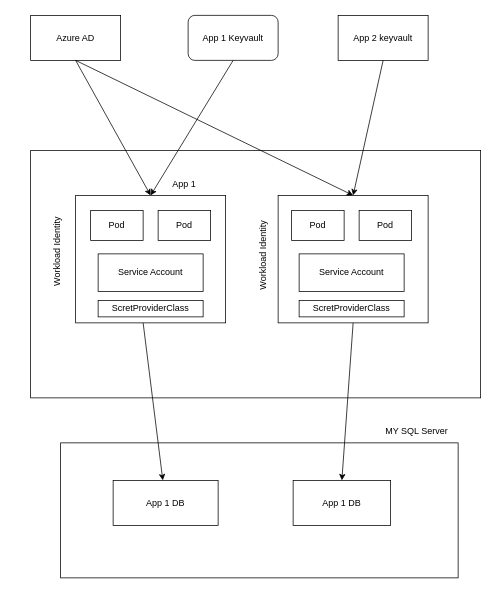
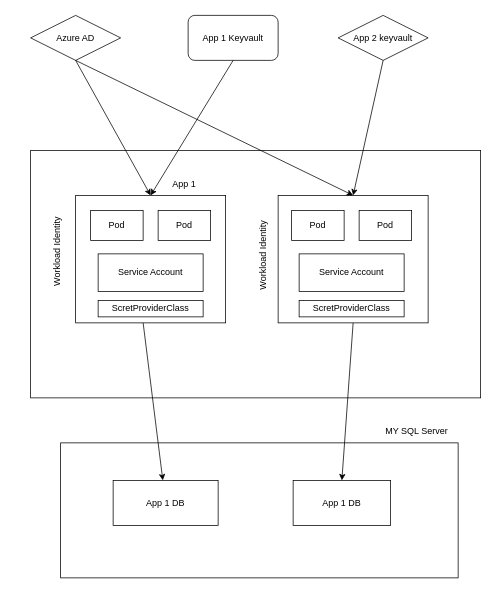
  <mxCell id="0" />
  <mxCell id="1" parent="0" />
  <mxCell id="2" value="" style="rounded=0;whiteSpace=wrap;html=1;" vertex="1" parent="1"><mxGeometry x="40" y="200" width="600" height="330" as="geometry" /></mxCell>
  <mxCell id="3" value="" style="rounded=0;whiteSpace=wrap;html=1;" vertex="1" parent="1"><mxGeometry x="100" y="260" width="200" height="170" as="geometry" /></mxCell>
  <mxCell id="4" value="" style="rounded=0;whiteSpace=wrap;html=1;" vertex="1" parent="1"><mxGeometry x="370" y="260" width="200" height="170" as="geometry" /></mxCell>
  <mxCell id="5" value="App 1" style="text;html=1;strokeColor=none;fillColor=none;align=center;verticalAlign=middle;whiteSpace=wrap;rounded=0;" vertex="1" parent="1"><mxGeometry x="200" y="230" width="90" height="30" as="geometry" /></mxCell>
  <mxCell id="6" value="Pod" style="rounded=0;whiteSpace=wrap;html=1;" vertex="1" parent="1"><mxGeometry x="120" y="280" width="70" height="40" as="geometry" /></mxCell>
  <mxCell id="7" value="Pod" style="rounded=0;whiteSpace=wrap;html=1;" vertex="1" parent="1"><mxGeometry y="280" width="70" height="40" as="geometry" x="210" /></mxCell>
  <mxCell id="8" value="Service Account" style="rounded=0;whiteSpace=wrap;html=1;" vertex="1" parent="1"><mxGeometry x="130" y="338" width="140" height="50" as="geometry" /></mxCell>
- <mxCell id="9" value="Azure AD" style="rounded=0;whiteSpace=wrap;html=1;" vertex="1" parent="1"><mxGeometry x="40" y="20" width="120" height="60" as="geometry" /></mxCell>
+ <mxCell id="9" value="Azure AD" style="rhombus;whiteSpace=wrap;html=1;" vertex="1" parent="1"><mxGeometry x="40" y="20" width="120" height="60" as="geometry" /></mxCell>
  <mxCell id="10" value="" style="rounded=0;whiteSpace=wrap;html=1;" vertex="1" parent="1"><mxGeometry x="80" y="590" width="530" height="180" as="geometry" /></mxCell>
  <mxCell id="11" value="MY SQL Server" style="text;html=1;strokeColor=none;fillColor=none;align=center;verticalAlign=middle;whiteSpace=wrap;rounded=0;" vertex="1" parent="1"><mxGeometry x="510" y="560" width="90" height="30" as="geometry" /></mxCell>
  <mxCell id="12" value="App 1 DB" style="rounded=0;whiteSpace=wrap;html=1;" vertex="1" parent="1"><mxGeometry x="150" y="640" width="140" height="60" as="geometry" /></mxCell>
  <mxCell id="13" value="App 1 DB" style="rounded=0;whiteSpace=wrap;html=1;" vertex="1" parent="1"><mxGeometry x="390" y="640" width="130" height="60" as="geometry" /></mxCell>
  <mxCell id="14" value="App 1 Keyvault" style="whiteSpace=wrap;html=1;rounded=1;" vertex="1" parent="1"><mxGeometry x="250" y="20" width="120" height="60" as="geometry" /></mxCell>
- <mxCell id="15" value="App 2 keyvault" style="rounded=0;whiteSpace=wrap;html=1;" vertex="1" parent="1"><mxGeometry x="450" y="20" width="120" height="60" as="geometry" /></mxCell>
+ <mxCell id="15" value="App 2 keyvault" style="rhombus;whiteSpace=wrap;html=1;" vertex="1" parent="1"><mxGeometry x="450" y="20" width="120" height="60" as="geometry" /></mxCell>
  <mxCell id="16" value="" style="endArrow=classic;html=1;exitX=0.5;exitY=1;exitDx=0;exitDy=0;entryX=0.5;entryY=0;entryDx=0;entryDy=0;" edge="1" parent="1" source="14" target="3"><mxGeometry width="50" height="50" relative="1" as="geometry"><mxPoint x="320" y="240" as="sourcePoint" /><mxPoint x="370" y="190" as="targetPoint" /></mxGeometry></mxCell>
  <mxCell id="17" value="" style="endArrow=classic;html=1;exitX=0.5;exitY=1;exitDx=0;exitDy=0;entryX=0.5;entryY=0;entryDx=0;entryDy=0;" edge="1" parent="1" source="15" target="4"><mxGeometry width="50" height="50" relative="1" as="geometry"><mxPoint x="320" y="90" as="sourcePoint" /><mxPoint y="270" as="targetPoint" x="210" /></mxGeometry></mxCell>
  <mxCell id="18" value="Workload Identity" style="text;html=1;strokeColor=none;fillColor=none;align=center;verticalAlign=middle;whiteSpace=wrap;rounded=0;rotation=270;" vertex="1" parent="1"><mxGeometry x="295" y="325" width="110" height="30" as="geometry" /></mxCell>
  <mxCell id="19" value="Workload Identity" style="text;html=1;strokeColor=none;fillColor=none;align=center;verticalAlign=middle;whiteSpace=wrap;rounded=0;rotation=270;" vertex="1" parent="1"><mxGeometry x="20" y="320" width="110" height="30" as="geometry" /></mxCell>
  <mxCell id="20" value="" style="endArrow=classic;html=1;exitX=0.5;exitY=1;exitDx=0;exitDy=0;" edge="1" parent="1" source="9"><mxGeometry width="50" height="50" relative="1" as="geometry"><mxPoint x="320" y="90" as="sourcePoint" /><mxPoint x="200" y="260" as="targetPoint" /></mxGeometry></mxCell>
  <mxCell id="21" value="" style="endArrow=classic;html=1;exitX=0.5;exitY=1;exitDx=0;exitDy=0;entryX=0.5;entryY=0;entryDx=0;entryDy=0;" edge="1" parent="1" source="9" target="4"><mxGeometry width="50" height="50" relative="1" as="geometry"><mxPoint x="110" y="90" as="sourcePoint" /><mxPoint y="270" as="targetPoint" x="210" /></mxGeometry></mxCell>
  <mxCell id="22" value="ScretProviderClass" style="rounded=0;whiteSpace=wrap;html=1;" vertex="1" parent="1"><mxGeometry x="130" y="400" width="140" height="22" as="geometry" /></mxCell>
  <mxCell id="23" value="Pod" style="rounded=0;whiteSpace=wrap;html=1;" vertex="1" parent="1"><mxGeometry x="388" y="280" width="70" height="40" as="geometry" /></mxCell>
  <mxCell id="24" value="Pod" style="rounded=0;whiteSpace=wrap;html=1;" vertex="1" parent="1"><mxGeometry x="478" y="280" width="70" height="40" as="geometry" /></mxCell>
  <mxCell id="25" value="Service Account" style="rounded=0;whiteSpace=wrap;html=1;" vertex="1" parent="1"><mxGeometry x="398" y="338" width="140" height="50" as="geometry" /></mxCell>
  <mxCell id="26" value="ScretProviderClass" style="rounded=0;whiteSpace=wrap;html=1;" vertex="1" parent="1"><mxGeometry x="398" y="400" width="140" height="22" as="geometry" /></mxCell>
  <mxCell id="27" value="" style="endArrow=classic;html=1;exitX=0.45;exitY=1;exitDx=0;exitDy=0;exitPerimeter=0;" edge="1" parent="1" source="3" target="12"><mxGeometry width="50" height="50" relative="1" as="geometry"><mxPoint x="320" y="430" as="sourcePoint" /><mxPoint x="370" y="380" as="targetPoint" /></mxGeometry></mxCell>
  <mxCell id="28" value="" style="endArrow=classic;html=1;exitX=0.5;exitY=1;exitDx=0;exitDy=0;entryX=0.5;entryY=0;entryDx=0;entryDy=0;" edge="1" parent="1" source="4" target="13"><mxGeometry width="50" height="50" relative="1" as="geometry"><mxPoint x="200" y="440" as="sourcePoint" /><mxPoint x="226.25" y="650" as="targetPoint" /></mxGeometry></mxCell>
